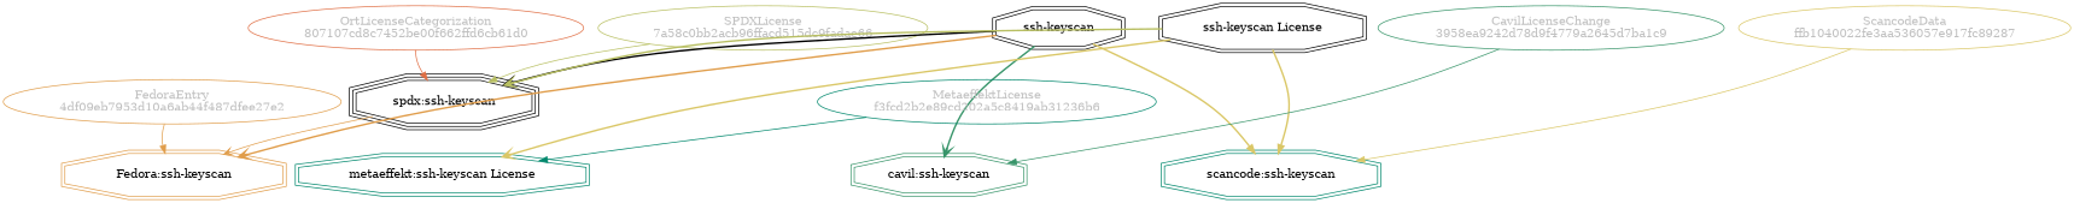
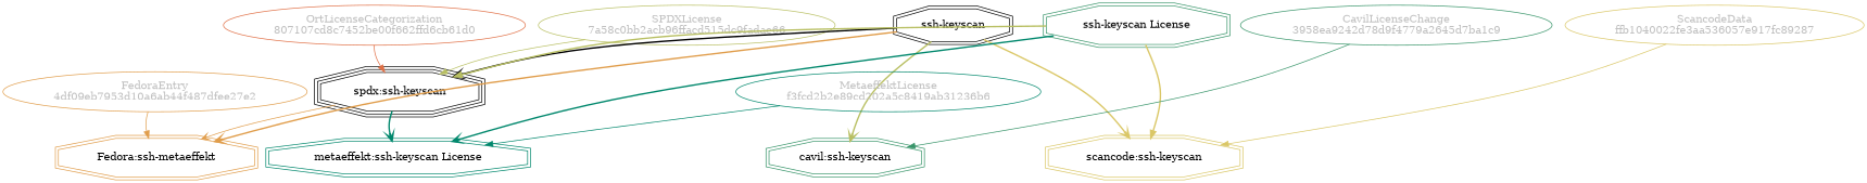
  strict digraph {
    splines=curved
    node [shape=ellipse]
    edge [color="#e09d4b" weight=0.7 arrowhead=vee style=bold]
    n1 [color="#b8bf62" fillcolor="beige;1" fontcolor=gray label="SPDXLicense\n7a58c0bb2acb96ffacd515dc9fadae66"]
    n2 [label="spdx:ssh-keyscan" shape=tripleoctagon]
-   n3 [color="#e09d4b" label="Fedora:ssh-keyscan" shape=doubleoctagon]
+   n3 [color="#e09d4b" label="Fedora:ssh-metaeffekt" shape=doubleoctagon]
    n4 [color="#00876c" label="metaeffekt:ssh-keyscan License" shape=doubleoctagon]
    n5 [label="ssh-keyscan" shape=doubleoctagon]
-   n6 [color="#00876c" label="scancode:ssh-keyscan" shape=doubleoctagon]
+   n6 [color="#dac767" label="scancode:ssh-keyscan" shape=doubleoctagon]
    n7 [color="#379469" label="cavil:ssh-keyscan" shape=doubleoctagon]
-   n8 [label="ssh-keyscan License" shape=doubleoctagon]
+   n8 [label="ssh-keyscan License" shape=doubleoctagon color="#379469"]
    n9 [color="#e09d4b" fillcolor="beige;1" fontcolor=gray label="FedoraEntry\n4df09eb7953d10a6ab44f487dfee27e2"]
    n10 [color="#dac767" fillcolor="beige;1" fontcolor=gray label="ScancodeData\nffb1040022fe3aa536057e917fc89287"]
    n11 [color="#e06f45" fillcolor="beige;1" fontcolor=gray label="OrtLicenseCategorization\n807107cd8c7452be00f662ffd6cb61d0"]
    n12 [color="#379469" fillcolor="beige;1" fontcolor=gray label="CavilLicenseChange\n3958ea9242d78d9f4779a2645d7ba1c9"]
    n13 [color="#00876c" fillcolor="beige;1" fontcolor=gray label="MetaeffektLicense\nf3fcd2b2e89cd202a5c8419ab31236b6"]
    n1 -> n2 [color="#b8bf62" weight=0.5 arrowhead="" style=""]
    n2 -> n3 [style=solid]
+   n2 -> n4 [color="#00876c"]
    n5 -> n2 [color=""]
    n5 -> n3
-   n5 -> n6 [arrowhead=normal color="#dac767"]
-   n5 -> n7 [color="#379469"]
-   n8 -> n2 [color="#b8bf62"]
-   n8 -> n4 [color="#dac767"]
+   n5 -> n6 [color="#dac767"]
+   n5 -> n7 [color="#b8bf62"]
+   n8 -> n2 [arrowhead=normal color="#b8bf62"]
+   n8 -> n4 [color="#00876c"]
    n8 -> n6 [arrowhead=normal color="#dac767"]
    n9 -> n3 [weight=0.5 arrowhead="" style=""]
    n10 -> n6 [color="#dac767" weight=0.5 arrowhead="" style=""]
    n11 -> n2 [color="#e06f45" weight=0.5 arrowhead="" style=""]
    n12 -> n7 [color="#379469" weight=0.5 arrowhead="" style=""]
    n13 -> n4 [color="#00876c" weight=0.5 arrowhead="" style=""]
  }
